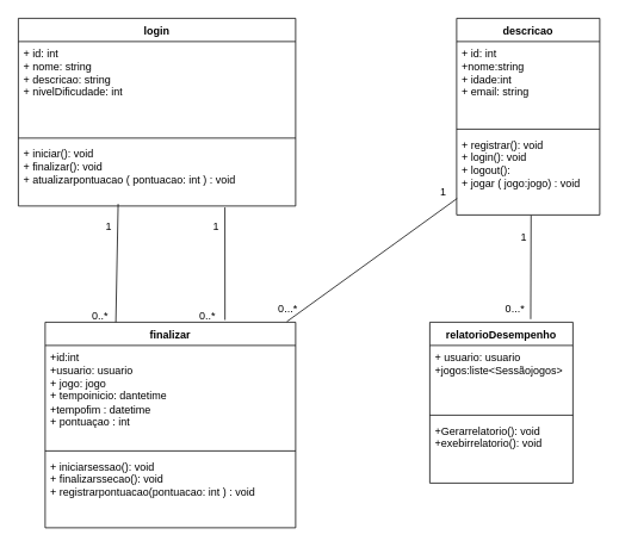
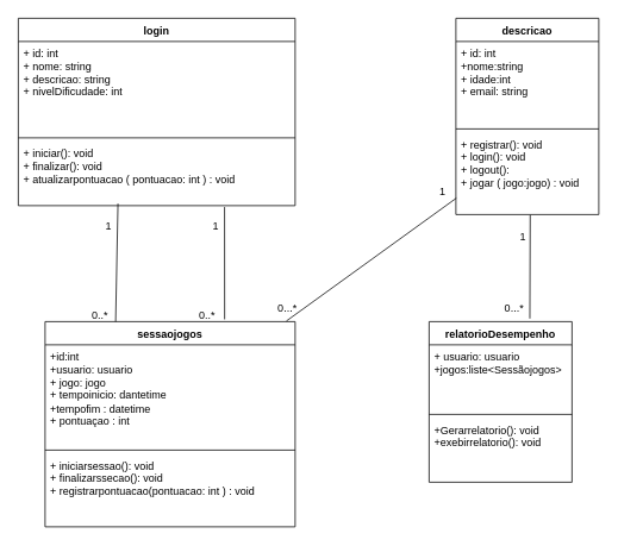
  <mxCell id="0" />
  <mxCell id="1" parent="0" />
  <mxCell id="2" value="descricao" style="swimlane;fontStyle=1;align=center;verticalAlign=top;childLayout=stackLayout;horizontal=1;startSize=26;horizontalStack=0;resizeParent=1;resizeParentMax=0;resizeLast=0;collapsible=1;marginBottom=0;whiteSpace=wrap;html=1;" vertex="1" parent="1"><mxGeometry x="510" y="20" width="160" height="220" as="geometry" /></mxCell>
  <mxCell id="3" value="+ id: int&lt;div&gt;+nome:string&lt;/div&gt;&lt;div&gt;+ idade:int&lt;/div&gt;&lt;div&gt;+ email: string&amp;nbsp;&lt;br&gt;&lt;div&gt;&lt;br&gt;&lt;/div&gt;&lt;/div&gt;" style="text;strokeColor=none;fillColor=none;align=left;verticalAlign=top;spacingLeft=4;spacingRight=4;overflow=hidden;rotatable=0;points=[[0,0.5],[1,0.5]];portConstraint=eastwest;whiteSpace=wrap;html=1;" vertex="1" parent="2"><mxGeometry y="26" width="160" height="94" as="geometry" /></mxCell>
  <mxCell id="4" value="" style="line;strokeWidth=1;fillColor=none;align=left;verticalAlign=middle;spacingTop=-1;spacingLeft=3;spacingRight=3;rotatable=0;labelPosition=right;points=[];portConstraint=eastwest;strokeColor=inherit;" vertex="1" parent="2"><mxGeometry y="120" width="160" height="8" as="geometry" /></mxCell>
  <mxCell id="5" value="&lt;div&gt;+ registrar(): void&lt;/div&gt;&lt;div&gt;+ login(): void&amp;nbsp;&lt;/div&gt;&lt;div&gt;+ logout():&amp;nbsp;&lt;/div&gt;&lt;div&gt;+ jogar ( jogo:jogo) : void&lt;/div&gt;" style="text;strokeColor=none;fillColor=none;align=left;verticalAlign=top;spacingLeft=4;spacingRight=4;overflow=hidden;rotatable=0;points=[[0,0.5],[1,0.5]];portConstraint=eastwest;whiteSpace=wrap;html=1;" vertex="1" parent="2"><mxGeometry y="128" width="160" height="92" as="geometry" /></mxCell>
  <mxCell id="6" value="relatorioDesempenho" style="swimlane;fontStyle=1;align=center;verticalAlign=top;childLayout=stackLayout;horizontal=1;startSize=26;horizontalStack=0;resizeParent=1;resizeParentMax=0;resizeLast=0;collapsible=1;marginBottom=0;whiteSpace=wrap;html=1;" vertex="1" parent="1"><mxGeometry x="480" y="360" width="160" height="180" as="geometry" /></mxCell>
  <mxCell id="7" value="+ usuario: usuario&lt;div&gt;+jogos:liste&amp;lt;Sessãojogos&amp;gt;&lt;br&gt;&lt;div&gt;&lt;br&gt;&lt;/div&gt;&lt;/div&gt;" style="text;strokeColor=none;fillColor=none;align=left;verticalAlign=top;spacingLeft=4;spacingRight=4;overflow=hidden;rotatable=0;points=[[0,0.5],[1,0.5]];portConstraint=eastwest;whiteSpace=wrap;html=1;" vertex="1" parent="6"><mxGeometry y="26" width="160" height="74" as="geometry" /></mxCell>
  <mxCell id="8" value="" style="line;strokeWidth=1;fillColor=none;align=left;verticalAlign=middle;spacingTop=-1;spacingLeft=3;spacingRight=3;rotatable=0;labelPosition=right;points=[];portConstraint=eastwest;strokeColor=inherit;" vertex="1" parent="6"><mxGeometry y="100" width="160" height="8" as="geometry" /></mxCell>
  <mxCell id="9" value="+Gerarrelatorio(): void&lt;div&gt;+exebirrelatorio(): void&amp;nbsp;&lt;/div&gt;" style="text;strokeColor=none;fillColor=none;align=left;verticalAlign=top;spacingLeft=4;spacingRight=4;overflow=hidden;rotatable=0;points=[[0,0.5],[1,0.5]];portConstraint=eastwest;whiteSpace=wrap;html=1;" vertex="1" parent="6"><mxGeometry y="108" width="160" height="72" as="geometry" /></mxCell>
- <mxCell id="10" value="finalizar" style="swimlane;fontStyle=1;align=center;verticalAlign=top;childLayout=stackLayout;horizontal=1;startSize=26;horizontalStack=0;resizeParent=1;resizeParentMax=0;resizeLast=0;collapsible=1;marginBottom=0;whiteSpace=wrap;html=1;" vertex="1" parent="1"><mxGeometry x="50" y="360" width="280" height="230" as="geometry" /></mxCell>
+ <mxCell id="10" value="sessaojogos" style="swimlane;fontStyle=1;align=center;verticalAlign=top;childLayout=stackLayout;horizontal=1;startSize=26;horizontalStack=0;resizeParent=1;resizeParentMax=0;resizeLast=0;collapsible=1;marginBottom=0;whiteSpace=wrap;html=1;" vertex="1" parent="1"><mxGeometry x="50" y="360" width="280" height="230" as="geometry" /></mxCell>
  <mxCell id="11" value="+id:int&lt;div&gt;+usuario: usuario&lt;/div&gt;&lt;div&gt;+ jogo: jogo&lt;/div&gt;&lt;div&gt;+ tempoinicio: dantetime&lt;/div&gt;&lt;div&gt;+tempofim : datetime&lt;/div&gt;&lt;div&gt;+ pontuaçao : int&amp;nbsp;&lt;/div&gt;" style="text;strokeColor=none;fillColor=none;align=left;verticalAlign=top;spacingLeft=4;spacingRight=4;overflow=hidden;rotatable=0;points=[[0,0.5],[1,0.5]];portConstraint=eastwest;whiteSpace=wrap;html=1;" vertex="1" parent="10"><mxGeometry y="26" width="280" height="114" as="geometry" /></mxCell>
  <mxCell id="12" value="" style="line;strokeWidth=1;fillColor=none;align=left;verticalAlign=middle;spacingTop=-1;spacingLeft=3;spacingRight=3;rotatable=0;labelPosition=right;points=[];portConstraint=eastwest;strokeColor=inherit;" vertex="1" parent="10"><mxGeometry y="140" width="280" height="8" as="geometry" /></mxCell>
  <mxCell id="13" value="+ iniciarsessao(): void&lt;div&gt;+ finalizarssecao(): void&amp;nbsp;&lt;/div&gt;&lt;div&gt;+ registrarpontuacao(pontuacao: int ) : void&amp;nbsp;&lt;/div&gt;" style="text;strokeColor=none;fillColor=none;align=left;verticalAlign=top;spacingLeft=4;spacingRight=4;overflow=hidden;rotatable=0;points=[[0,0.5],[1,0.5]];portConstraint=eastwest;whiteSpace=wrap;html=1;" vertex="1" parent="10"><mxGeometry y="148" width="280" height="82" as="geometry" /></mxCell>
  <mxCell id="14" value="login" style="swimlane;fontStyle=1;align=center;verticalAlign=top;childLayout=stackLayout;horizontal=1;startSize=26;horizontalStack=0;resizeParent=1;resizeParentMax=0;resizeLast=0;collapsible=1;marginBottom=0;whiteSpace=wrap;html=1;" vertex="1" parent="1"><mxGeometry x="20" y="20" width="310" height="210" as="geometry" /></mxCell>
  <mxCell id="15" value="+ id: int&lt;div&gt;+ nome: string&amp;nbsp;&lt;/div&gt;&lt;div&gt;+ descricao: string&amp;nbsp;&lt;/div&gt;&lt;div&gt;+ nivelDificudade: int&lt;/div&gt;" style="text;strokeColor=none;fillColor=none;align=left;verticalAlign=top;spacingLeft=4;spacingRight=4;overflow=hidden;rotatable=0;points=[[0,0.5],[1,0.5]];portConstraint=eastwest;whiteSpace=wrap;html=1;" vertex="1" parent="14"><mxGeometry y="26" width="310" height="104" as="geometry" /></mxCell>
  <mxCell id="16" value="" style="line;strokeWidth=1;fillColor=none;align=left;verticalAlign=middle;spacingTop=-1;spacingLeft=3;spacingRight=3;rotatable=0;labelPosition=right;points=[];portConstraint=eastwest;strokeColor=inherit;" vertex="1" parent="14"><mxGeometry y="130" width="310" height="8" as="geometry" /></mxCell>
  <mxCell id="17" value="+ iniciar(): void&lt;div&gt;+ finalizar(): void&lt;/div&gt;&lt;div&gt;+ atualizarpontuacao ( pontuacao: int ) : void&amp;nbsp;&lt;/div&gt;" style="text;strokeColor=none;fillColor=none;align=left;verticalAlign=top;spacingLeft=4;spacingRight=4;overflow=hidden;rotatable=0;points=[[0,0.5],[1,0.5]];portConstraint=eastwest;whiteSpace=wrap;html=1;" vertex="1" parent="14"><mxGeometry y="138" width="310" height="72" as="geometry" /></mxCell>
  <mxCell id="18" value="" style="endArrow=none;html=1;rounded=0;exitX=0.718;exitY=-0.011;exitDx=0;exitDy=0;exitPerimeter=0;entryX=0.745;entryY=1.022;entryDx=0;entryDy=0;entryPerimeter=0;" edge="1" parent="1" source="10" target="17"><mxGeometry width="50" height="50" relative="1" as="geometry"><mxPoint x="240" y="330" as="sourcePoint" /><mxPoint x="250" y="240" as="targetPoint" /></mxGeometry></mxCell>
  <mxCell id="19" value="" style="endArrow=none;html=1;rounded=0;entryX=0.36;entryY=0.968;entryDx=0;entryDy=0;entryPerimeter=0;" edge="1" parent="1" target="17"><mxGeometry width="50" height="50" relative="1" as="geometry"><mxPoint x="129" y="360" as="sourcePoint" /><mxPoint x="290" y="280" as="targetPoint" /></mxGeometry></mxCell>
  <mxCell id="20" value="" style="endArrow=none;html=1;rounded=0;exitX=0.965;exitY=-0.003;exitDx=0;exitDy=0;exitPerimeter=0;entryX=0.003;entryY=0.8;entryDx=0;entryDy=0;entryPerimeter=0;" edge="1" parent="1" source="10" target="5"><mxGeometry width="50" height="50" relative="1" as="geometry"><mxPoint x="240" y="330" as="sourcePoint" /><mxPoint x="500" y="230" as="targetPoint" /></mxGeometry></mxCell>
  <mxCell id="21" value="" style="endArrow=none;html=1;rounded=0;exitX=0.705;exitY=-0.019;exitDx=0;exitDy=0;exitPerimeter=0;entryX=0.52;entryY=1.005;entryDx=0;entryDy=0;entryPerimeter=0;" edge="1" parent="1" source="6" target="5"><mxGeometry width="50" height="50" relative="1" as="geometry"><mxPoint x="240" y="330" as="sourcePoint" /><mxPoint x="290" y="280" as="targetPoint" /></mxGeometry></mxCell>
  <mxCell id="22" value="1" style="text;html=1;align=center;verticalAlign=middle;resizable=0;points=[];autosize=1;strokeColor=none;fillColor=none;" vertex="1" parent="1"><mxGeometry x="570" y="250" width="30" height="30" as="geometry" /></mxCell>
  <mxCell id="23" value="0...*" style="text;html=1;align=center;verticalAlign=middle;resizable=0;points=[];autosize=1;strokeColor=none;fillColor=none;" vertex="1" parent="1"><mxGeometry x="550" y="330" width="50" height="30" as="geometry" /></mxCell>
  <mxCell id="24" value="1" style="text;html=1;align=center;verticalAlign=middle;resizable=0;points=[];autosize=1;strokeColor=none;fillColor=none;" vertex="1" parent="1"><mxGeometry x="480" y="200" width="30" height="30" as="geometry" /></mxCell>
  <mxCell id="25" value="0...*" style="text;html=1;align=center;verticalAlign=middle;resizable=0;points=[];autosize=1;strokeColor=none;fillColor=none;" vertex="1" parent="1"><mxGeometry x="296" y="330" width="50" height="30" as="geometry" /></mxCell>
  <mxCell id="26" value="1" style="text;html=1;align=center;verticalAlign=middle;resizable=0;points=[];autosize=1;strokeColor=none;fillColor=none;" vertex="1" parent="1"><mxGeometry x="226" y="238" width="30" height="30" as="geometry" /></mxCell>
  <mxCell id="27" value="1" style="text;html=1;align=center;verticalAlign=middle;resizable=0;points=[];autosize=1;strokeColor=none;fillColor=none;" vertex="1" parent="1"><mxGeometry x="106" y="238" width="30" height="30" as="geometry" /></mxCell>
  <mxCell id="28" value="0..*" style="text;html=1;align=center;verticalAlign=middle;resizable=0;points=[];autosize=1;strokeColor=none;fillColor=none;" vertex="1" parent="1"><mxGeometry x="211" y="338" width="40" height="30" as="geometry" /></mxCell>
  <mxCell id="29" value="0..*" style="text;html=1;align=center;verticalAlign=middle;resizable=0;points=[];autosize=1;strokeColor=none;fillColor=none;" vertex="1" parent="1"><mxGeometry x="91" y="338" width="40" height="30" as="geometry" /></mxCell>
